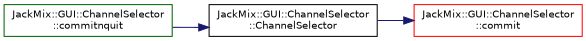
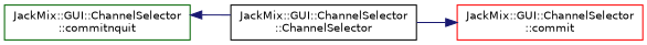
  digraph {
    rankdir=RL
    node [fillcolor=white fontname=Helvetica fontsize=10 shape=record style=filled]
    edge [color=midnightblue dir=back fontname=Helvetica fontsize=10 labelfontname=Helvetica labelfontsize=10 style=solid]
    n1 [color=red height=0.2 label="JackMix::GUI::ChannelSelector\l::commit" width=0.4]
    n2 [color=black height=0.2 label="JackMix::GUI::ChannelSelector\l::ChannelSelector" width=0.4]
    n3 [color=darkgreen height=0.2 label="JackMix::GUI::ChannelSelector\l::commitnquit" width=0.4]
    n1 -> n2
-   n2 -> n3
+   n3 -> n2
  }
